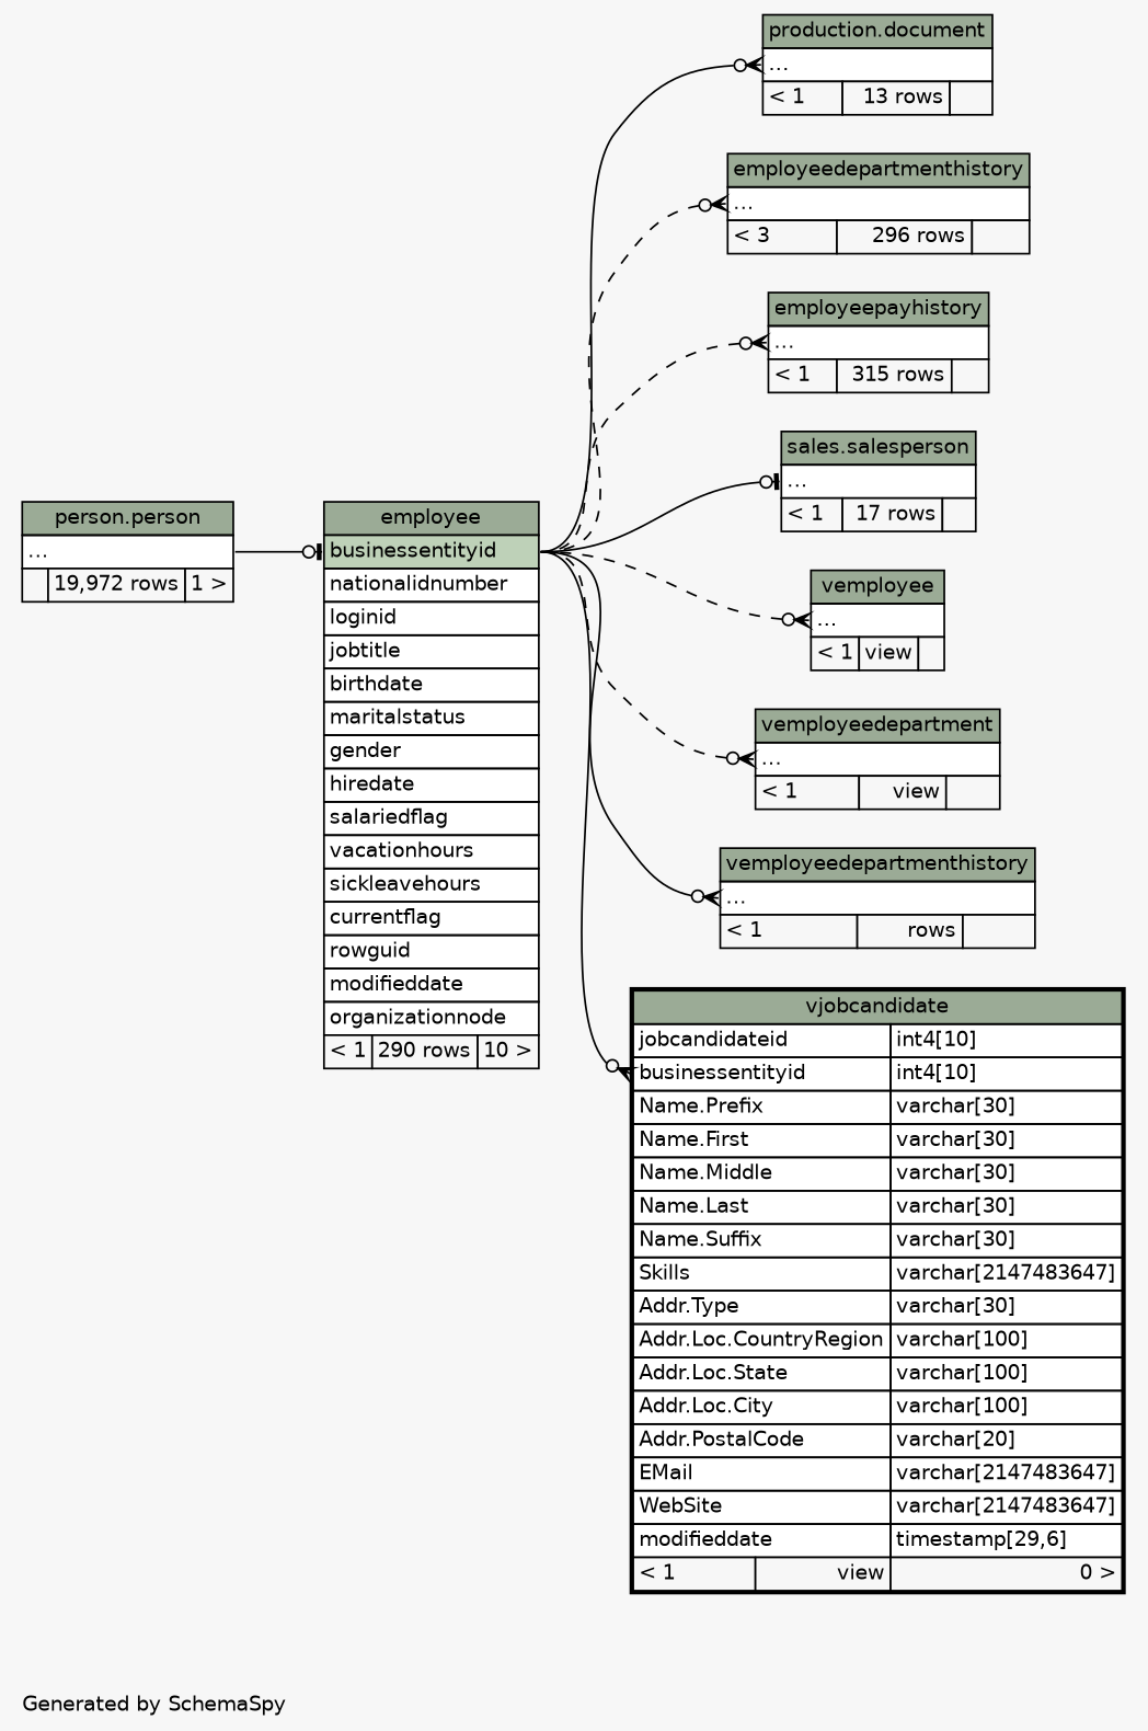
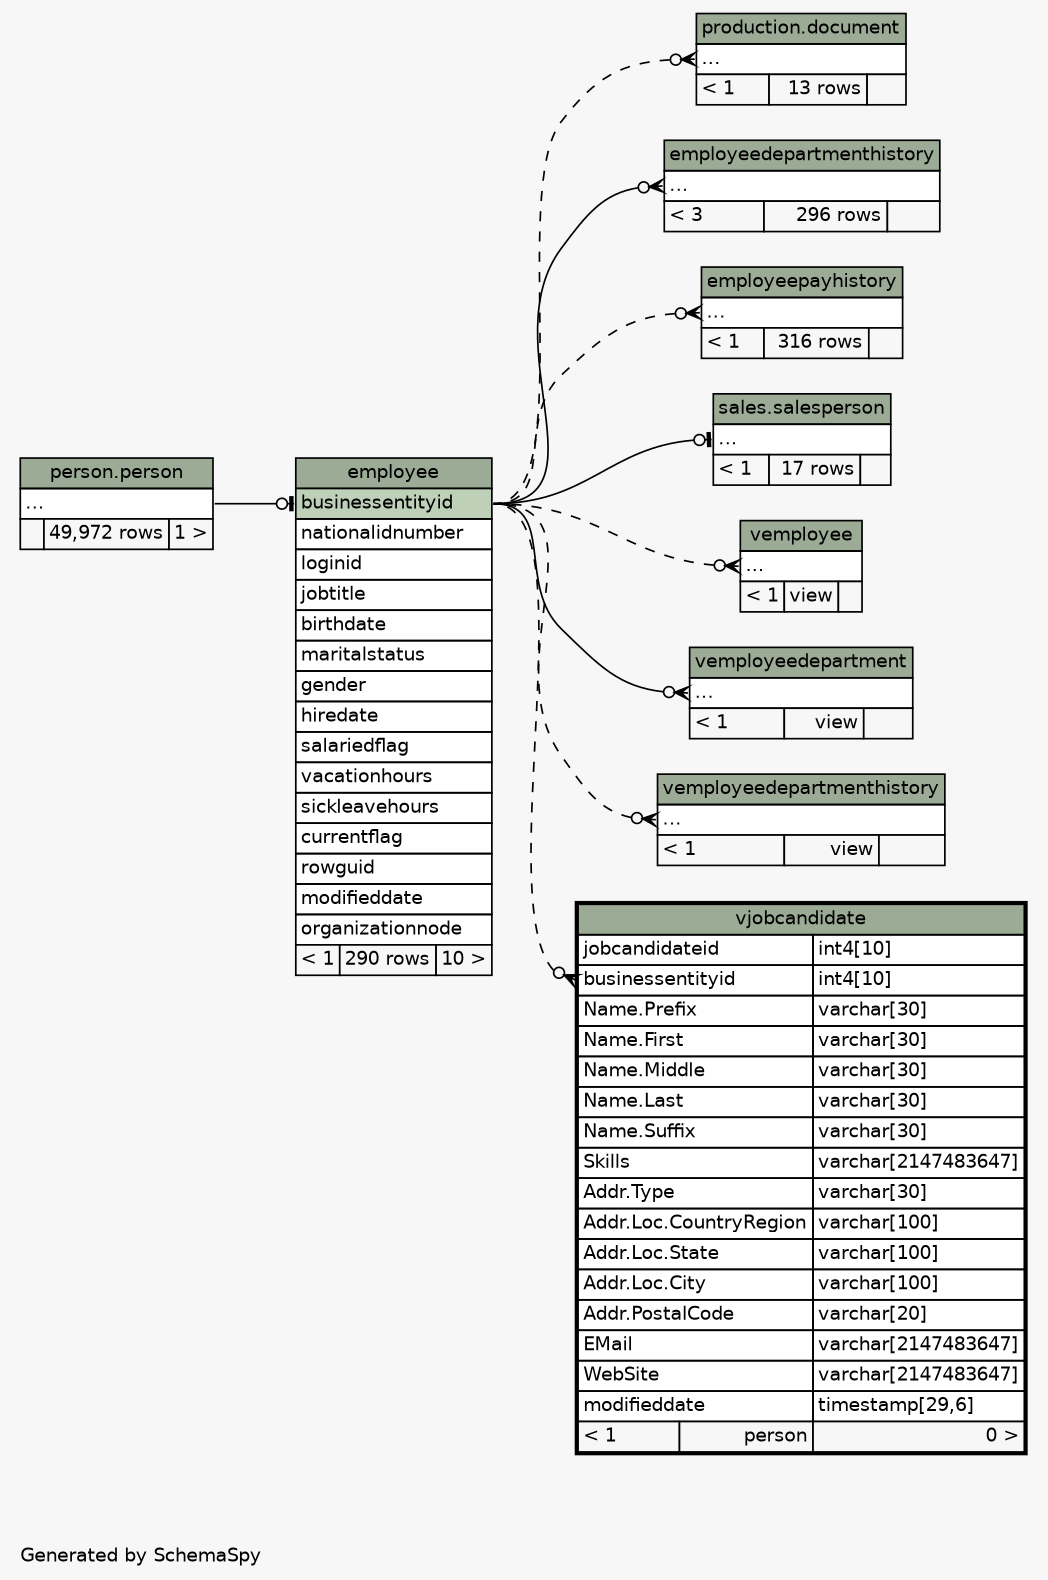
  digraph {
    bgcolor="#f7f7f7"
    fontname=Helvetica
    fontsize=11
    label="\nGenerated by SchemaSpy"
    labeljust=l
    nodesep=0.18
    rankdir=RL
    ranksep=0.46
    node [fontname=Helvetica fontsize=11 shape=plaintext]
    edge [arrowhead=none arrowsize=0.8 arrowtail=crowodot dir=back headport="businessentityid:e" tailport="elipses:w" style=dashed]
    n1 [label=<     <TABLE BORDER="0" CELLBORDER="1" CELLSPACING="0" BGCOLOR="#ffffff">       <TR><TD COLSPAN="3" BGCOLOR="#9bab96" ALIGN="CENTER">production.document</TD></TR>       <TR><TD PORT="elipses" COLSPAN="3" ALIGN="LEFT">...</TD></TR>       <TR><TD ALIGN="LEFT" BGCOLOR="#f7f7f7">&lt; 1</TD><TD ALIGN="RIGHT" BGCOLOR="#f7f7f7">13 rows</TD><TD ALIGN="RIGHT" BGCOLOR="#f7f7f7">  </TD></TR>     </TABLE>>]
    n2 [label=<     <TABLE BORDER="0" CELLBORDER="1" CELLSPACING="0" BGCOLOR="#ffffff">       <TR><TD COLSPAN="3" BGCOLOR="#9bab96" ALIGN="CENTER">employee</TD></TR>       <TR><TD PORT="businessentityid" COLSPAN="3" BGCOLOR="#bed1b8" ALIGN="LEFT">businessentityid</TD></TR>       <TR><TD PORT="nationalidnumber" COLSPAN="3" ALIGN="LEFT">nationalidnumber</TD></TR>       <TR><TD PORT="loginid" COLSPAN="3" ALIGN="LEFT">loginid</TD></TR>       <TR><TD PORT="jobtitle" COLSPAN="3" ALIGN="LEFT">jobtitle</TD></TR>       <TR><TD PORT="birthdate" COLSPAN="3" ALIGN="LEFT">birthdate</TD></TR>       <TR><TD PORT="maritalstatus" COLSPAN="3" ALIGN="LEFT">maritalstatus</TD></TR>       <TR><TD PORT="gender" COLSPAN="3" ALIGN="LEFT">gender</TD></TR>       <TR><TD PORT="hiredate" COLSPAN="3" ALIGN="LEFT">hiredate</TD></TR>       <TR><TD PORT="salariedflag" COLSPAN="3" ALIGN="LEFT">salariedflag</TD></TR>       <TR><TD PORT="vacationhours" COLSPAN="3" ALIGN="LEFT">vacationhours</TD></TR>       <TR><TD PORT="sickleavehours" COLSPAN="3" ALIGN="LEFT">sickleavehours</TD></TR>       <TR><TD PORT="currentflag" COLSPAN="3" ALIGN="LEFT">currentflag</TD></TR>       <TR><TD PORT="rowguid" COLSPAN="3" ALIGN="LEFT">rowguid</TD></TR>       <TR><TD PORT="modifieddate" COLSPAN="3" ALIGN="LEFT">modifieddate</TD></TR>       <TR><TD PORT="organizationnode" COLSPAN="3" ALIGN="LEFT">organizationnode</TD></TR>       <TR><TD ALIGN="LEFT" BGCOLOR="#f7f7f7">&lt; 1</TD><TD ALIGN="RIGHT" BGCOLOR="#f7f7f7">290 rows</TD><TD ALIGN="RIGHT" BGCOLOR="#f7f7f7">10 &gt;</TD></TR>     </TABLE>>]
-   n3 [label=<     <TABLE BORDER="0" CELLBORDER="1" CELLSPACING="0" BGCOLOR="#ffffff">       <TR><TD COLSPAN="3" BGCOLOR="#9bab96" ALIGN="CENTER">person.person</TD></TR>       <TR><TD PORT="elipses" COLSPAN="3" ALIGN="LEFT">...</TD></TR>       <TR><TD ALIGN="LEFT" BGCOLOR="#f7f7f7">  </TD><TD ALIGN="RIGHT" BGCOLOR="#f7f7f7">19,972 rows</TD><TD ALIGN="RIGHT" BGCOLOR="#f7f7f7">1 &gt;</TD></TR>     </TABLE>>]
+   n3 [label=<     <TABLE BORDER="0" CELLBORDER="1" CELLSPACING="0" BGCOLOR="#ffffff">       <TR><TD COLSPAN="3" BGCOLOR="#9bab96" ALIGN="CENTER">person.person</TD></TR>       <TR><TD PORT="elipses" COLSPAN="3" ALIGN="LEFT">...</TD></TR>       <TR><TD ALIGN="LEFT" BGCOLOR="#f7f7f7">  </TD><TD ALIGN="RIGHT" BGCOLOR="#f7f7f7">49,972 rows</TD><TD ALIGN="RIGHT" BGCOLOR="#f7f7f7">1 &gt;</TD></TR>     </TABLE>>]
    n4 [label=<     <TABLE BORDER="0" CELLBORDER="1" CELLSPACING="0" BGCOLOR="#ffffff">       <TR><TD COLSPAN="3" BGCOLOR="#9bab96" ALIGN="CENTER">employeedepartmenthistory</TD></TR>       <TR><TD PORT="elipses" COLSPAN="3" ALIGN="LEFT">...</TD></TR>       <TR><TD ALIGN="LEFT" BGCOLOR="#f7f7f7">&lt; 3</TD><TD ALIGN="RIGHT" BGCOLOR="#f7f7f7">296 rows</TD><TD ALIGN="RIGHT" BGCOLOR="#f7f7f7">  </TD></TR>     </TABLE>>]
-   n5 [label=<     <TABLE BORDER="0" CELLBORDER="1" CELLSPACING="0" BGCOLOR="#ffffff">       <TR><TD COLSPAN="3" BGCOLOR="#9bab96" ALIGN="CENTER">employeepayhistory</TD></TR>       <TR><TD PORT="elipses" COLSPAN="3" ALIGN="LEFT">...</TD></TR>       <TR><TD ALIGN="LEFT" BGCOLOR="#f7f7f7">&lt; 1</TD><TD ALIGN="RIGHT" BGCOLOR="#f7f7f7">315 rows</TD><TD ALIGN="RIGHT" BGCOLOR="#f7f7f7">  </TD></TR>     </TABLE>>]
+   n5 [label=<     <TABLE BORDER="0" CELLBORDER="1" CELLSPACING="0" BGCOLOR="#ffffff">       <TR><TD COLSPAN="3" BGCOLOR="#9bab96" ALIGN="CENTER">employeepayhistory</TD></TR>       <TR><TD PORT="elipses" COLSPAN="3" ALIGN="LEFT">...</TD></TR>       <TR><TD ALIGN="LEFT" BGCOLOR="#f7f7f7">&lt; 1</TD><TD ALIGN="RIGHT" BGCOLOR="#f7f7f7">316 rows</TD><TD ALIGN="RIGHT" BGCOLOR="#f7f7f7">  </TD></TR>     </TABLE>>]
    n6 [label=<     <TABLE BORDER="0" CELLBORDER="1" CELLSPACING="0" BGCOLOR="#ffffff">       <TR><TD COLSPAN="3" BGCOLOR="#9bab96" ALIGN="CENTER">sales.salesperson</TD></TR>       <TR><TD PORT="elipses" COLSPAN="3" ALIGN="LEFT">...</TD></TR>       <TR><TD ALIGN="LEFT" BGCOLOR="#f7f7f7">&lt; 1</TD><TD ALIGN="RIGHT" BGCOLOR="#f7f7f7">17 rows</TD><TD ALIGN="RIGHT" BGCOLOR="#f7f7f7">  </TD></TR>     </TABLE>>]
    n7 [label=<     <TABLE BORDER="0" CELLBORDER="1" CELLSPACING="0" BGCOLOR="#ffffff">       <TR><TD COLSPAN="3" BGCOLOR="#9bab96" ALIGN="CENTER">vemployee</TD></TR>       <TR><TD PORT="elipses" COLSPAN="3" ALIGN="LEFT">...</TD></TR>       <TR><TD ALIGN="LEFT" BGCOLOR="#f7f7f7">&lt; 1</TD><TD ALIGN="RIGHT" BGCOLOR="#f7f7f7">view</TD><TD ALIGN="RIGHT" BGCOLOR="#f7f7f7">  </TD></TR>     </TABLE>>]
    n8 [label=<     <TABLE BORDER="0" CELLBORDER="1" CELLSPACING="0" BGCOLOR="#ffffff">       <TR><TD COLSPAN="3" BGCOLOR="#9bab96" ALIGN="CENTER">vemployeedepartment</TD></TR>       <TR><TD PORT="elipses" COLSPAN="3" ALIGN="LEFT">...</TD></TR>       <TR><TD ALIGN="LEFT" BGCOLOR="#f7f7f7">&lt; 1</TD><TD ALIGN="RIGHT" BGCOLOR="#f7f7f7">view</TD><TD ALIGN="RIGHT" BGCOLOR="#f7f7f7">  </TD></TR>     </TABLE>>]
-   n9 [label=<     <TABLE BORDER="0" CELLBORDER="1" CELLSPACING="0" BGCOLOR="#ffffff">       <TR><TD COLSPAN="3" BGCOLOR="#9bab96" ALIGN="CENTER">vemployeedepartmenthistory</TD></TR>       <TR><TD PORT="elipses" COLSPAN="3" ALIGN="LEFT">...</TD></TR>       <TR><TD ALIGN="LEFT" BGCOLOR="#f7f7f7">&lt; 1</TD><TD ALIGN="RIGHT" BGCOLOR="#f7f7f7">rows</TD><TD ALIGN="RIGHT" BGCOLOR="#f7f7f7">  </TD></TR>     </TABLE>>]
-   n10 [label=<     <TABLE BORDER="2" CELLBORDER="1" CELLSPACING="0" BGCOLOR="#ffffff">       <TR><TD COLSPAN="3" BGCOLOR="#9bab96" ALIGN="CENTER">vjobcandidate</TD></TR>       <TR><TD PORT="jobcandidateid" COLSPAN="2" ALIGN="LEFT">jobcandidateid</TD><TD PORT="jobcandidateid.type" ALIGN="LEFT">int4[10]</TD></TR>       <TR><TD PORT="businessentityid" COLSPAN="2" ALIGN="LEFT">businessentityid</TD><TD PORT="businessentityid.type" ALIGN="LEFT">int4[10]</TD></TR>       <TR><TD PORT="Name.Prefix" COLSPAN="2" ALIGN="LEFT">Name.Prefix</TD><TD PORT="Name.Prefix.type" ALIGN="LEFT">varchar[30]</TD></TR>       <TR><TD PORT="Name.First" COLSPAN="2" ALIGN="LEFT">Name.First</TD><TD PORT="Name.First.type" ALIGN="LEFT">varchar[30]</TD></TR>       <TR><TD PORT="Name.Middle" COLSPAN="2" ALIGN="LEFT">Name.Middle</TD><TD PORT="Name.Middle.type" ALIGN="LEFT">varchar[30]</TD></TR>       <TR><TD PORT="Name.Last" COLSPAN="2" ALIGN="LEFT">Name.Last</TD><TD PORT="Name.Last.type" ALIGN="LEFT">varchar[30]</TD></TR>       <TR><TD PORT="Name.Suffix" COLSPAN="2" ALIGN="LEFT">Name.Suffix</TD><TD PORT="Name.Suffix.type" ALIGN="LEFT">varchar[30]</TD></TR>       <TR><TD PORT="Skills" COLSPAN="2" ALIGN="LEFT">Skills</TD><TD PORT="Skills.type" ALIGN="LEFT">varchar[2147483647]</TD></TR>       <TR><TD PORT="Addr.Type" COLSPAN="2" ALIGN="LEFT">Addr.Type</TD><TD PORT="Addr.Type.type" ALIGN="LEFT">varchar[30]</TD></TR>       <TR><TD PORT="Addr.Loc.CountryRegion" COLSPAN="2" ALIGN="LEFT">Addr.Loc.CountryRegion</TD><TD PORT="Addr.Loc.CountryRegion.type" ALIGN="LEFT">varchar[100]</TD></TR>       <TR><TD PORT="Addr.Loc.State" COLSPAN="2" ALIGN="LEFT">Addr.Loc.State</TD><TD PORT="Addr.Loc.State.type" ALIGN="LEFT">varchar[100]</TD></TR>       <TR><TD PORT="Addr.Loc.City" COLSPAN="2" ALIGN="LEFT">Addr.Loc.City</TD><TD PORT="Addr.Loc.City.type" ALIGN="LEFT">varchar[100]</TD></TR>       <TR><TD PORT="Addr.PostalCode" COLSPAN="2" ALIGN="LEFT">Addr.PostalCode</TD><TD PORT="Addr.PostalCode.type" ALIGN="LEFT">varchar[20]</TD></TR>       <TR><TD PORT="EMail" COLSPAN="2" ALIGN="LEFT">EMail</TD><TD PORT="EMail.type" ALIGN="LEFT">varchar[2147483647]</TD></TR>       <TR><TD PORT="WebSite" COLSPAN="2" ALIGN="LEFT">WebSite</TD><TD PORT="WebSite.type" ALIGN="LEFT">varchar[2147483647]</TD></TR>       <TR><TD PORT="modifieddate" COLSPAN="2" ALIGN="LEFT">modifieddate</TD><TD PORT="modifieddate.type" ALIGN="LEFT">timestamp[29,6]</TD></TR>       <TR><TD ALIGN="LEFT" BGCOLOR="#f7f7f7">&lt; 1</TD><TD ALIGN="RIGHT" BGCOLOR="#f7f7f7">view</TD><TD ALIGN="RIGHT" BGCOLOR="#f7f7f7">0 &gt;</TD></TR>     </TABLE>>]
-   n1 -> n2 [style=""]
+   n9 [label=<     <TABLE BORDER="0" CELLBORDER="1" CELLSPACING="0" BGCOLOR="#ffffff">       <TR><TD COLSPAN="3" BGCOLOR="#9bab96" ALIGN="CENTER">vemployeedepartmenthistory</TD></TR>       <TR><TD PORT="elipses" COLSPAN="3" ALIGN="LEFT">...</TD></TR>       <TR><TD ALIGN="LEFT" BGCOLOR="#f7f7f7">&lt; 1</TD><TD ALIGN="RIGHT" BGCOLOR="#f7f7f7">view</TD><TD ALIGN="RIGHT" BGCOLOR="#f7f7f7">  </TD></TR>     </TABLE>>]
+   n10 [label=<     <TABLE BORDER="2" CELLBORDER="1" CELLSPACING="0" BGCOLOR="#ffffff">       <TR><TD COLSPAN="3" BGCOLOR="#9bab96" ALIGN="CENTER">vjobcandidate</TD></TR>       <TR><TD PORT="jobcandidateid" COLSPAN="2" ALIGN="LEFT">jobcandidateid</TD><TD PORT="jobcandidateid.type" ALIGN="LEFT">int4[10]</TD></TR>       <TR><TD PORT="businessentityid" COLSPAN="2" ALIGN="LEFT">businessentityid</TD><TD PORT="businessentityid.type" ALIGN="LEFT">int4[10]</TD></TR>       <TR><TD PORT="Name.Prefix" COLSPAN="2" ALIGN="LEFT">Name.Prefix</TD><TD PORT="Name.Prefix.type" ALIGN="LEFT">varchar[30]</TD></TR>       <TR><TD PORT="Name.First" COLSPAN="2" ALIGN="LEFT">Name.First</TD><TD PORT="Name.First.type" ALIGN="LEFT">varchar[30]</TD></TR>       <TR><TD PORT="Name.Middle" COLSPAN="2" ALIGN="LEFT">Name.Middle</TD><TD PORT="Name.Middle.type" ALIGN="LEFT">varchar[30]</TD></TR>       <TR><TD PORT="Name.Last" COLSPAN="2" ALIGN="LEFT">Name.Last</TD><TD PORT="Name.Last.type" ALIGN="LEFT">varchar[30]</TD></TR>       <TR><TD PORT="Name.Suffix" COLSPAN="2" ALIGN="LEFT">Name.Suffix</TD><TD PORT="Name.Suffix.type" ALIGN="LEFT">varchar[30]</TD></TR>       <TR><TD PORT="Skills" COLSPAN="2" ALIGN="LEFT">Skills</TD><TD PORT="Skills.type" ALIGN="LEFT">varchar[2147483647]</TD></TR>       <TR><TD PORT="Addr.Type" COLSPAN="2" ALIGN="LEFT">Addr.Type</TD><TD PORT="Addr.Type.type" ALIGN="LEFT">varchar[30]</TD></TR>       <TR><TD PORT="Addr.Loc.CountryRegion" COLSPAN="2" ALIGN="LEFT">Addr.Loc.CountryRegion</TD><TD PORT="Addr.Loc.CountryRegion.type" ALIGN="LEFT">varchar[100]</TD></TR>       <TR><TD PORT="Addr.Loc.State" COLSPAN="2" ALIGN="LEFT">Addr.Loc.State</TD><TD PORT="Addr.Loc.State.type" ALIGN="LEFT">varchar[100]</TD></TR>       <TR><TD PORT="Addr.Loc.City" COLSPAN="2" ALIGN="LEFT">Addr.Loc.City</TD><TD PORT="Addr.Loc.City.type" ALIGN="LEFT">varchar[100]</TD></TR>       <TR><TD PORT="Addr.PostalCode" COLSPAN="2" ALIGN="LEFT">Addr.PostalCode</TD><TD PORT="Addr.PostalCode.type" ALIGN="LEFT">varchar[20]</TD></TR>       <TR><TD PORT="EMail" COLSPAN="2" ALIGN="LEFT">EMail</TD><TD PORT="EMail.type" ALIGN="LEFT">varchar[2147483647]</TD></TR>       <TR><TD PORT="WebSite" COLSPAN="2" ALIGN="LEFT">WebSite</TD><TD PORT="WebSite.type" ALIGN="LEFT">varchar[2147483647]</TD></TR>       <TR><TD PORT="modifieddate" COLSPAN="2" ALIGN="LEFT">modifieddate</TD><TD PORT="modifieddate.type" ALIGN="LEFT">timestamp[29,6]</TD></TR>       <TR><TD ALIGN="LEFT" BGCOLOR="#f7f7f7">&lt; 1</TD><TD ALIGN="RIGHT" BGCOLOR="#f7f7f7">person</TD><TD ALIGN="RIGHT" BGCOLOR="#f7f7f7">0 &gt;</TD></TR>     </TABLE>>]
+   n1 -> n2
    n2 -> n3 [arrowtail=teeodot headport="elipses:e" tailport="businessentityid:w" style=""]
-   n4 -> n2
+   n4 -> n2 [style=""]
    n5 -> n2
    n6 -> n2 [arrowtail=teeodot style=""]
    n7 -> n2
-   n8 -> n2
-   n9 -> n2 [style=solid]
-   n10 -> n2 [style=solid tailport="businessentityid:w"]
+   n8 -> n2 [style=solid]
+   n9 -> n2
+   n10 -> n2 [tailport="businessentityid:w"]
  }
